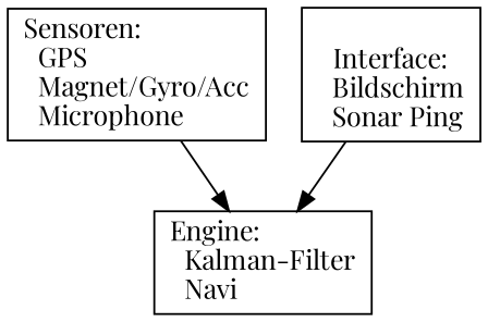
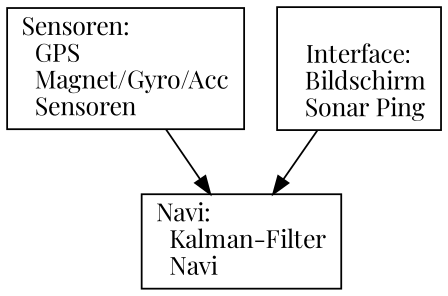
  digraph {
    fontname="Playfair Display"
    node [fontname="Playfair Display" shape=box]
    edge [fontname="Playfair Display"]
-   n1 [label="Sensoren:\l  GPS\l  Magnet/Gyro/Acc\l  Microphone\l"]
-   n2 [label="Engine:\l  Kalman-Filter\l  Navi\l"]
+   n1 [label="Sensoren:\l  GPS\l  Magnet/Gyro/Acc\l  Sensoren\l"]
+   n2 [label="Navi:\l  Kalman-Filter\l  Navi\l"]
    n3 [label="\nInterface:\n  Bildschirm\n  Sonar Ping\n"]
    n1 -> n2
    n3 -> n2
  }
